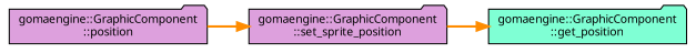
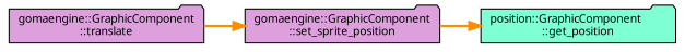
  digraph {
    fontname="Noto Sans"
    rankdir=LR
    node [color=black fillcolor=plum fontname="Noto Sans" fontsize=10 shape=folder style=filled]
    edge [color=darkorange fontname="Noto Sans" fontsize=10 labelfontname=Helvetica labelfontsize=10 style=bold]
-   n1 [fontcolor=black height=0.2 label="gomaengine::GraphicComponent\l::position" width=0.4]
+   n1 [fontcolor=black height=0.2 label="gomaengine::GraphicComponent\l::translate" width=0.4]
    n2 [height=0.2 label="gomaengine::GraphicComponent\l::set_sprite_position" width=0.4]
-   n3 [fillcolor=aquamarine height=0.2 label="gomaengine::GraphicComponent\l::get_position" width=0.4]
+   n3 [fillcolor=aquamarine height=0.2 label="position::GraphicComponent\l::get_position" width=0.4]
    n1 -> n2
    n2 -> n3
  }
